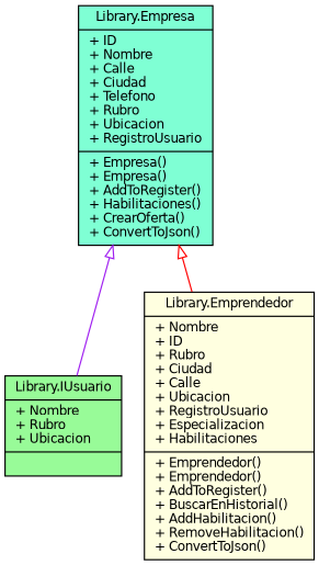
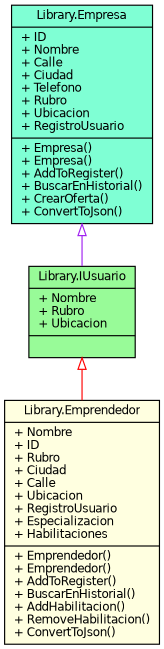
  digraph {
    node [color=black fontname=Helvetica fontsize=10 shape=record style=filled]
    edge [arrowtail=onormal dir=back fontname=Helvetica fontsize=10 labelfontname=Helvetica labelfontsize=10 style=solid]
    n1 [fillcolor=palegreen fontcolor=black height=0.2 label="{Library.IUsuario\n|+ Nombre\l+ Rubro\l+ Ubicacion\l|}" width=0.4]
    n2 [fillcolor=lightyellow height=0.2 label="{Library.Emprendedor\n|+ Nombre\l+ ID\l+ Rubro\l+ Ciudad\l+ Calle\l+ Ubicacion\l+ RegistroUsuario\l+ Especializacion\l+ Habilitaciones\l|+ Emprendedor()\l+ Emprendedor()\l+ AddToRegister()\l+ BuscarEnHistorial()\l+ AddHabilitacion()\l+ RemoveHabilitacion()\l+ ConvertToJson()\l}" width=0.4]
-   n3 [fillcolor=aquamarine height=0.2 label="{Library.Empresa\n|+ ID\l+ Nombre\l+ Calle\l+ Ciudad\l+ Telefono\l+ Rubro\l+ Ubicacion\l+ RegistroUsuario\l|+ Empresa()\l+ Empresa()\l+ AddToRegister()\l+ Habilitaciones()\l+ CrearOferta()\l+ ConvertToJson()\l}" width=0.4]
-   n3 -> n2 [color=red]
+   n3 [fillcolor=aquamarine height=0.2 label="{Library.Empresa\n|+ ID\l+ Nombre\l+ Calle\l+ Ciudad\l+ Telefono\l+ Rubro\l+ Ubicacion\l+ RegistroUsuario\l|+ Empresa()\l+ Empresa()\l+ AddToRegister()\l+ BuscarEnHistorial()\l+ CrearOferta()\l+ ConvertToJson()\l}" width=0.4]
+   n1 -> n2 [color=red]
    n3 -> n1 [color=purple]
  }
